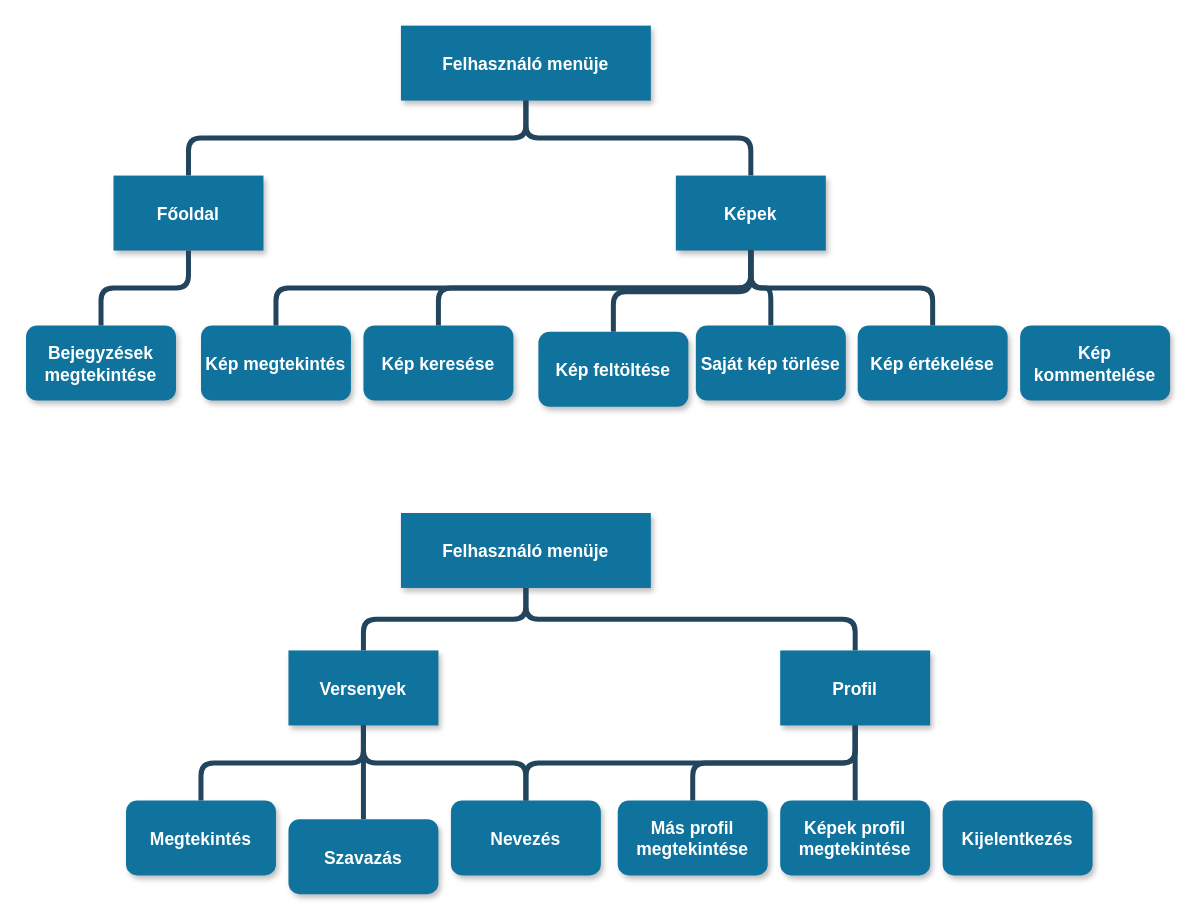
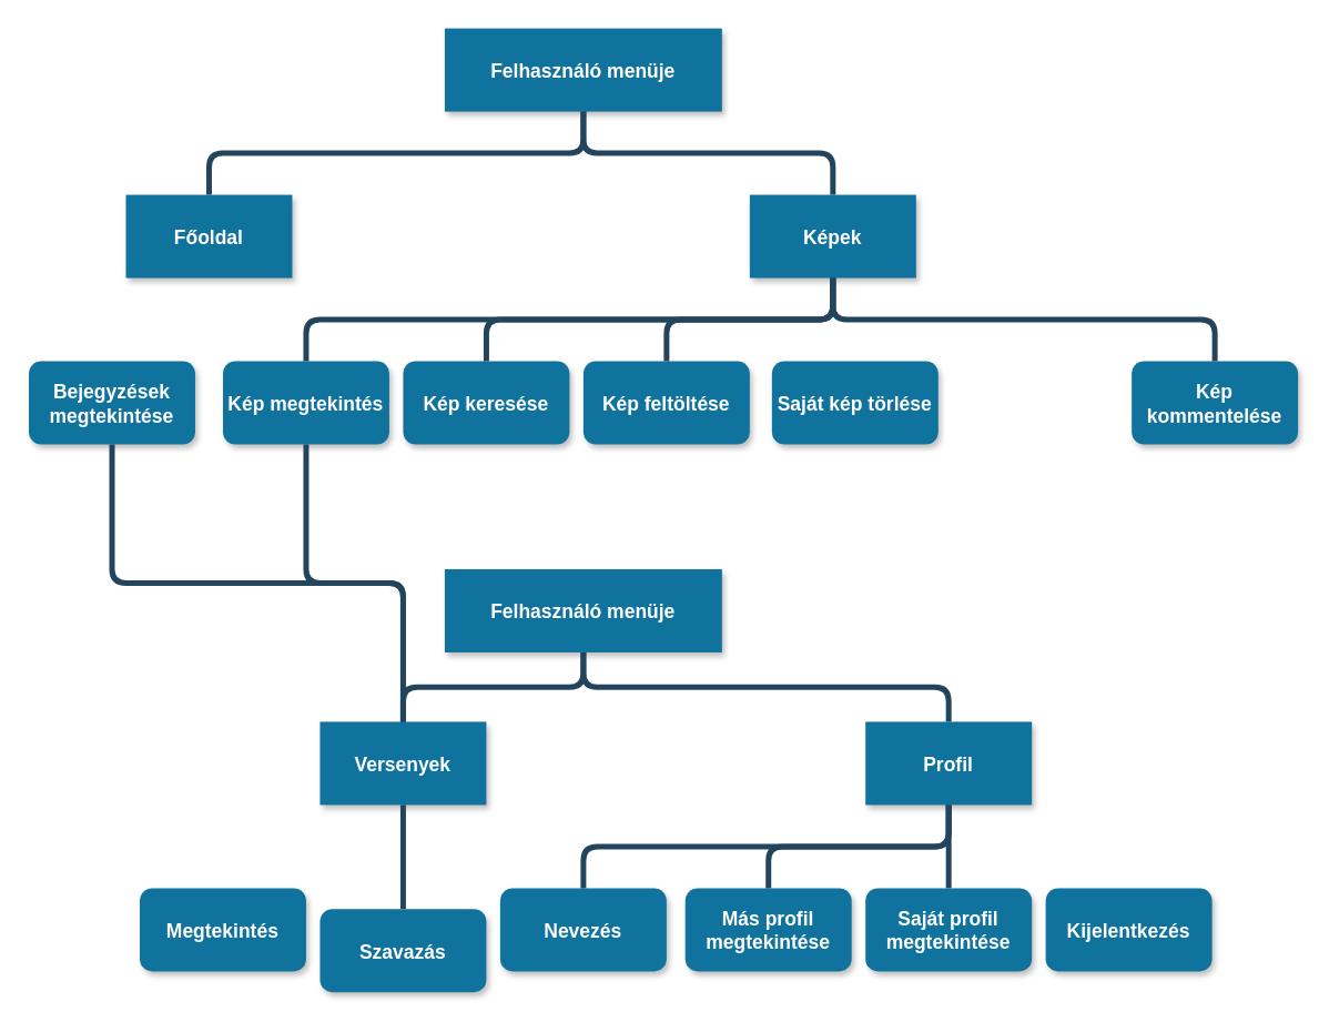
  <mxCell id="0" />
  <mxCell id="1" parent="0" />
  <mxCell id="2" value="Felhasználó menüje" style="rounded=0;fillColor=#10739E;strokeColor=none;shadow=1;gradientColor=none;fontStyle=1;fontColor=#FFFFFF;fontSize=14;" parent="1" vertex="1"><mxGeometry x="320" y="20" width="200" height="60" as="geometry" /></mxCell>
  <mxCell id="3" value="Főoldal" style="rounded=0;fillColor=#10739E;strokeColor=none;shadow=1;gradientColor=none;fontStyle=1;fontColor=#FFFFFF;fontSize=14;" parent="1" vertex="1"><mxGeometry x="90" y="140" width="120" height="60" as="geometry" /></mxCell>
  <mxCell id="4" value="Képek" style="rounded=0;fillColor=#10739E;strokeColor=none;shadow=1;gradientColor=none;fontStyle=1;fontColor=#FFFFFF;fontSize=14;" parent="1" vertex="1"><mxGeometry x="540" y="140" width="120" height="60" as="geometry" /></mxCell>
  <mxCell id="5" value="" style="edgeStyle=elbowEdgeStyle;elbow=vertical;strokeWidth=4;endArrow=none;endFill=0;fontStyle=1;strokeColor=#23445D;" parent="1" source="2" target="4" edge="1"><mxGeometry x="-312" y="125.5" width="100" height="100" as="geometry"><mxPoint x="518" y="245.5" as="sourcePoint" /><mxPoint x="-132" y="5.5" as="targetPoint" /></mxGeometry></mxCell>
  <mxCell id="6" value="" style="edgeStyle=elbowEdgeStyle;elbow=vertical;strokeWidth=4;endArrow=none;endFill=0;fontStyle=1;strokeColor=#23445D;" parent="1" source="2" target="3" edge="1"><mxGeometry x="-312" y="125.5" width="100" height="100" as="geometry"><mxPoint x="518" y="245.5" as="sourcePoint" /><mxPoint x="-132" y="5.5" as="targetPoint" /></mxGeometry></mxCell>
  <mxCell id="7" value="Bejegyzések&#10;megtekintése" style="rounded=1;fillColor=#10739E;strokeColor=none;shadow=1;gradientColor=none;fontStyle=1;fontColor=#FFFFFF;fontSize=14;" parent="1" vertex="1"><mxGeometry x="20" y="260" width="120" height="60" as="geometry" /></mxCell>
- <mxCell id="8" value="" style="edgeStyle=elbowEdgeStyle;elbow=vertical;strokeWidth=4;endArrow=none;endFill=0;fontStyle=1;strokeColor=#23445D;" parent="1" source="3" target="7" edge="1"><mxGeometry x="-508" y="235.5" width="100" height="100" as="geometry"><mxPoint x="410" y="190" as="sourcePoint" /><mxPoint x="50" y="250" as="targetPoint" /></mxGeometry></mxCell>
  <mxCell id="9" value="Kép megtekintés" style="rounded=1;fillColor=#10739E;strokeColor=none;shadow=1;gradientColor=none;fontStyle=1;fontColor=#FFFFFF;fontSize=14;" parent="1" vertex="1"><mxGeometry x="160" y="260" width="120" height="60" as="geometry" /></mxCell>
  <mxCell id="10" value="Kép keresése" style="rounded=1;fillColor=#10739E;strokeColor=none;shadow=1;gradientColor=none;fontStyle=1;fontColor=#FFFFFF;fontSize=14;" parent="1" vertex="1"><mxGeometry x="290" y="260" width="120" height="60" as="geometry" /></mxCell>
  <mxCell id="11" value="" style="edgeStyle=elbowEdgeStyle;elbow=vertical;strokeWidth=4;endArrow=none;endFill=0;fontStyle=1;strokeColor=#23445D;" parent="1" source="4" target="9" edge="1"><mxGeometry x="-228" y="245.5" width="100" height="100" as="geometry"><mxPoint x="430" y="210" as="sourcePoint" /><mxPoint x="360" y="270" as="targetPoint" /></mxGeometry></mxCell>
  <mxCell id="12" value="" style="edgeStyle=elbowEdgeStyle;elbow=vertical;strokeWidth=4;endArrow=none;endFill=0;fontStyle=1;strokeColor=#23445D;" parent="1" source="4" target="10" edge="1"><mxGeometry x="-113" y="235.5" width="100" height="100" as="geometry"><mxPoint x="545" y="200" as="sourcePoint" /><mxPoint x="475" y="260" as="targetPoint" /></mxGeometry></mxCell>
- <mxCell id="13" value="Kép feltöltése" style="rounded=1;fillColor=#10739E;strokeColor=none;shadow=1;gradientColor=none;fontStyle=1;fontColor=#FFFFFF;fontSize=14;" parent="1" vertex="1"><mxGeometry x="430" y="265" width="120" height="60" as="geometry" /></mxCell>
- <mxCell id="14" value="Kép értékelése" style="rounded=1;fillColor=#10739E;strokeColor=none;shadow=1;gradientColor=none;fontStyle=1;fontColor=#FFFFFF;fontSize=14;" parent="1" vertex="1"><mxGeometry x="685.5" y="260" width="120" height="60" as="geometry" /></mxCell>
+ <mxCell id="13" value="Kép feltöltése" style="rounded=1;fillColor=#10739E;strokeColor=none;shadow=1;gradientColor=none;fontStyle=1;fontColor=#FFFFFF;fontSize=14;" parent="1" vertex="1"><mxGeometry x="420" y="260" width="120" height="60" as="geometry" /></mxCell>
  <mxCell id="15" value="Kép&#10;kommentelése" style="rounded=1;fillColor=#10739E;strokeColor=none;shadow=1;gradientColor=none;fontStyle=1;fontColor=#FFFFFF;fontSize=14;" parent="1" vertex="1"><mxGeometry x="815.5" y="260" width="120" height="60" as="geometry" /></mxCell>
  <mxCell id="16" value="" style="edgeStyle=elbowEdgeStyle;elbow=vertical;strokeWidth=4;endArrow=none;endFill=0;fontStyle=1;strokeColor=#23445D;" parent="1" source="4" target="13" edge="1"><mxGeometry x="-103" y="245.5" width="100" height="100" as="geometry"><mxPoint x="460" y="210" as="sourcePoint" /><mxPoint x="360" y="270" as="targetPoint" /></mxGeometry></mxCell>
- <mxCell id="17" value="" style="edgeStyle=elbowEdgeStyle;elbow=vertical;strokeWidth=4;endArrow=none;endFill=0;fontStyle=1;strokeColor=#23445D;" parent="1" source="4" target="14" edge="1"><mxGeometry x="-93" y="255.5" width="100" height="100" as="geometry"><mxPoint x="470" y="220" as="sourcePoint" /><mxPoint x="370" y="280" as="targetPoint" /></mxGeometry></mxCell>
- <mxCell id="18" value="" style="edgeStyle=elbowEdgeStyle;elbow=vertical;strokeWidth=4;endArrow=none;endFill=0;fontStyle=1;strokeColor=#23445D;" parent="1" source="4" target="29" edge="1"><mxGeometry x="-83" y="265.5" width="100" height="100" as="geometry"><mxPoint x="480" y="230" as="sourcePoint" /><mxPoint x="380" y="290" as="targetPoint" /></mxGeometry></mxCell>
+ <mxCell id="18" value="" style="edgeStyle=elbowEdgeStyle;elbow=vertical;strokeWidth=4;endArrow=none;endFill=0;fontStyle=1;strokeColor=#23445D;" parent="1" source="4" target="15" edge="1"><mxGeometry x="-83" y="265.5" width="100" height="100" as="geometry"><mxPoint x="480" y="230" as="sourcePoint" /><mxPoint x="380" y="290" as="targetPoint" /></mxGeometry></mxCell>
  <mxCell id="19" value="Felhasználó menüje" style="rounded=0;fillColor=#10739E;strokeColor=none;shadow=1;gradientColor=none;fontStyle=1;fontColor=#FFFFFF;fontSize=14;" parent="1" vertex="1"><mxGeometry x="320" y="410" width="200" height="60" as="geometry" /></mxCell>
  <mxCell id="20" value="Versenyek" style="rounded=0;fillColor=#10739E;strokeColor=none;shadow=1;gradientColor=none;fontStyle=1;fontColor=#FFFFFF;fontSize=14;" parent="1" vertex="1"><mxGeometry x="230" y="520" width="120" height="60" as="geometry" /></mxCell>
  <mxCell id="21" value="Megtekintés" style="rounded=1;fillColor=#10739E;strokeColor=none;shadow=1;gradientColor=none;fontStyle=1;fontColor=#FFFFFF;fontSize=14;" parent="1" vertex="1"><mxGeometry x="100" y="640" width="120" height="60" as="geometry" /></mxCell>
- <mxCell id="22" value="" style="edgeStyle=elbowEdgeStyle;elbow=vertical;strokeWidth=4;endArrow=none;endFill=0;fontStyle=1;strokeColor=#23445D;" parent="1" source="20" target="21" edge="1"><mxGeometry x="-593" y="625.5" width="100" height="100" as="geometry"><mxPoint x="-30" y="590" as="sourcePoint" /><mxPoint x="50" y="650" as="targetPoint" /></mxGeometry></mxCell>
+ <mxCell id="22" value="" style="edgeStyle=elbowEdgeStyle;elbow=vertical;strokeWidth=4;endArrow=none;endFill=0;fontStyle=1;strokeColor=#23445D;" parent="1" source="20" target="7" edge="1"><mxGeometry x="-593" y="625.5" width="100" height="100" as="geometry"><mxPoint x="-30" y="590" as="sourcePoint" /><mxPoint x="50" y="650" as="targetPoint" /></mxGeometry></mxCell>
  <mxCell id="23" value="Szavazás" style="rounded=1;fillColor=#10739E;strokeColor=none;shadow=1;gradientColor=none;fontStyle=1;fontColor=#FFFFFF;fontSize=14;" parent="1" vertex="1"><mxGeometry x="230" y="655" width="120" height="60" as="geometry" /></mxCell>
  <mxCell id="24" value="Nevezés" style="rounded=1;fillColor=#10739E;strokeColor=none;shadow=1;gradientColor=none;fontStyle=1;fontColor=#FFFFFF;fontSize=14;" parent="1" vertex="1"><mxGeometry x="360" y="640" width="120" height="60" as="geometry" /></mxCell>
- <mxCell id="25" value="" style="edgeStyle=elbowEdgeStyle;elbow=vertical;strokeWidth=4;endArrow=none;endFill=0;fontStyle=1;strokeColor=#23445D;" parent="1" source="20" target="24" edge="1"><mxGeometry x="-583" y="635.5" width="100" height="100" as="geometry"><mxPoint x="300" y="590" as="sourcePoint" /><mxPoint x="170" y="650" as="targetPoint" /></mxGeometry></mxCell>
+ <mxCell id="25" value="" style="edgeStyle=elbowEdgeStyle;elbow=vertical;strokeWidth=4;endArrow=none;endFill=0;fontStyle=1;strokeColor=#23445D;" parent="1" source="20" target="9" edge="1"><mxGeometry x="-583" y="635.5" width="100" height="100" as="geometry"><mxPoint x="300" y="590" as="sourcePoint" /><mxPoint x="170" y="650" as="targetPoint" /></mxGeometry></mxCell>
  <mxCell id="26" value="" style="edgeStyle=elbowEdgeStyle;elbow=vertical;strokeWidth=4;endArrow=none;endFill=0;fontStyle=1;strokeColor=#23445D;" parent="1" source="20" target="23" edge="1"><mxGeometry x="-573" y="645.5" width="100" height="100" as="geometry"><mxPoint x="310" y="600" as="sourcePoint" /><mxPoint x="180" y="660" as="targetPoint" /></mxGeometry></mxCell>
  <mxCell id="27" value="" style="edgeStyle=elbowEdgeStyle;elbow=vertical;strokeWidth=4;endArrow=none;endFill=0;fontStyle=1;strokeColor=#23445D;" parent="1" source="19" target="30" edge="1"><mxGeometry x="-123.5" y="635.5" width="100" height="100" as="geometry"><mxPoint x="639.5" y="590" as="sourcePoint" /><mxPoint x="639.5" y="520" as="targetPoint" /></mxGeometry></mxCell>
  <mxCell id="28" value="" style="edgeStyle=elbowEdgeStyle;elbow=vertical;strokeWidth=4;endArrow=none;endFill=0;fontStyle=1;strokeColor=#23445D;" parent="1" source="19" target="20" edge="1"><mxGeometry x="-113.5" y="645.5" width="100" height="100" as="geometry"><mxPoint x="649.5" y="600" as="sourcePoint" /><mxPoint x="580" y="660" as="targetPoint" /></mxGeometry></mxCell>
  <mxCell id="29" value="Saját kép törlése" style="rounded=1;fillColor=#10739E;strokeColor=none;shadow=1;gradientColor=none;fontStyle=1;fontColor=#FFFFFF;fontSize=14;" parent="1" vertex="1"><mxGeometry x="556" y="260" width="120" height="60" as="geometry" /></mxCell>
  <mxCell id="30" value="Profil" style="rounded=0;fillColor=#10739E;strokeColor=none;shadow=1;gradientColor=none;fontStyle=1;fontColor=#FFFFFF;fontSize=14;" vertex="1" parent="1"><mxGeometry x="623.5" y="520" width="120" height="60" as="geometry" /></mxCell>
  <mxCell id="31" value="Kijelentkezés" style="rounded=1;fillColor=#10739E;strokeColor=none;shadow=1;gradientColor=none;fontStyle=1;fontColor=#FFFFFF;fontSize=14;" vertex="1" parent="1"><mxGeometry x="753.5" y="640" width="120" height="60" as="geometry" /></mxCell>
- <mxCell id="32" value="Képek profil&#10;megtekintése" style="rounded=1;fillColor=#10739E;strokeColor=none;shadow=1;gradientColor=none;fontStyle=1;fontColor=#FFFFFF;fontSize=14;" vertex="1" parent="1"><mxGeometry x="623.5" y="640" width="120" height="60" as="geometry" /></mxCell>
+ <mxCell id="32" value="Saját profil&#10;megtekintése" style="rounded=1;fillColor=#10739E;strokeColor=none;shadow=1;gradientColor=none;fontStyle=1;fontColor=#FFFFFF;fontSize=14;" vertex="1" parent="1"><mxGeometry x="623.5" y="640" width="120" height="60" as="geometry" /></mxCell>
  <mxCell id="33" value="" style="edgeStyle=elbowEdgeStyle;elbow=vertical;strokeWidth=4;endArrow=none;endFill=0;fontStyle=1;strokeColor=#23445D;" edge="1" parent="1" source="30" target="24"><mxGeometry x="-85" y="635.5" width="100" height="100" as="geometry"><mxPoint x="668" y="590" as="sourcePoint" /><mxPoint x="698" y="650" as="targetPoint" /></mxGeometry></mxCell>
  <mxCell id="34" value="" style="edgeStyle=elbowEdgeStyle;elbow=vertical;strokeWidth=4;endArrow=none;endFill=0;fontStyle=1;strokeColor=#23445D;" edge="1" parent="1" source="30" target="32"><mxGeometry x="-10" y="625.5" width="100" height="100" as="geometry"><mxPoint x="743" y="580" as="sourcePoint" /><mxPoint x="773" y="640" as="targetPoint" /></mxGeometry></mxCell>
  <mxCell id="35" value="Más profil&#10;megtekintése" style="rounded=1;fillColor=#10739E;strokeColor=none;shadow=1;gradientColor=none;fontStyle=1;fontColor=#FFFFFF;fontSize=14;" vertex="1" parent="1"><mxGeometry x="493.5" y="640" width="120" height="60" as="geometry" /></mxCell>
  <mxCell id="36" value="" style="edgeStyle=elbowEdgeStyle;elbow=vertical;strokeWidth=4;endArrow=none;endFill=0;fontStyle=1;strokeColor=#23445D;" edge="1" parent="1" source="30" target="35"><mxGeometry y="635.5" width="100" height="100" as="geometry"><mxPoint x="763" y="590" as="sourcePoint" /><mxPoint x="693.5" y="650" as="targetPoint" /></mxGeometry></mxCell>
